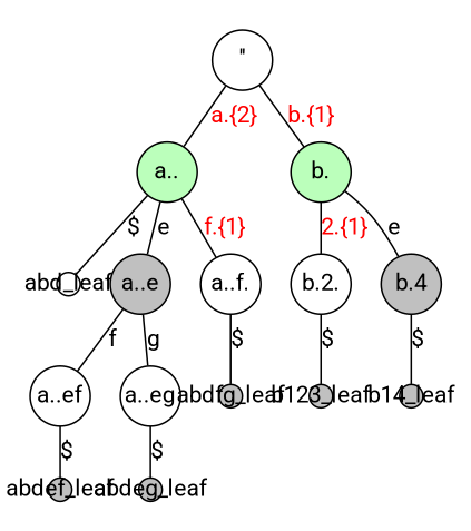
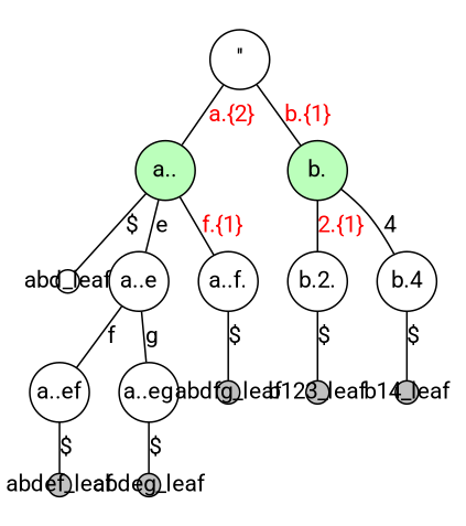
  digraph {
    fontname=Roboto
    ranksep=0.05
    node [fillcolor=white fixedsize=true fontname=Roboto shape=circle style=filled]
    edge [arrowhead=none fontname=Roboto]
    n1 [label="''"]
    n2 [fillcolor="#bbffbb" label="a.."]
    n3 [fillcolor="#bbffbb" label="b."]
    abd_leaf [width=0.2]
-   n5 [fillcolor=grey label="a..e"]
+   n5 [label="a..e"]
    n6 [label="a..f."]
    n7 [label="b.2."]
-   n8 [fillcolor=grey label="b.4"]
+   n8 [label="b.4"]
    abdef_leaf [fillcolor=grey width=0.2]
    abdeg_leaf [fillcolor=grey width=0.2]
    abdfg_leaf [fillcolor=grey width=0.2]
    b123_leaf [fillcolor=grey width=0.2]
    b14_leaf [fillcolor=grey width=0.2]
    n14 [label="a..ef"]
    n15 [label="a..eg"]
    n1 -> n2 [fontcolor=red label="a.{2}"]
    n1 -> n3 [fontcolor=red label="b.{1}"]
    n2 -> abd_leaf [label="$"]
    n2 -> n5 [label=e]
    n2 -> n6 [fontcolor=red label="f.{1}"]
    n3 -> n7 [fontcolor=red label="2.{1}"]
-   n3 -> n8 [label=e]
+   n3 -> n8 [label=4]
    n5 -> n14 [label=f]
    n5 -> n15 [label=g]
    n6 -> abdfg_leaf [label="$"]
    n7 -> b123_leaf [label="$"]
    n8 -> b14_leaf [label="$"]
    n14 -> abdef_leaf [label="$"]
    n15 -> abdeg_leaf [label="$"]
  }
